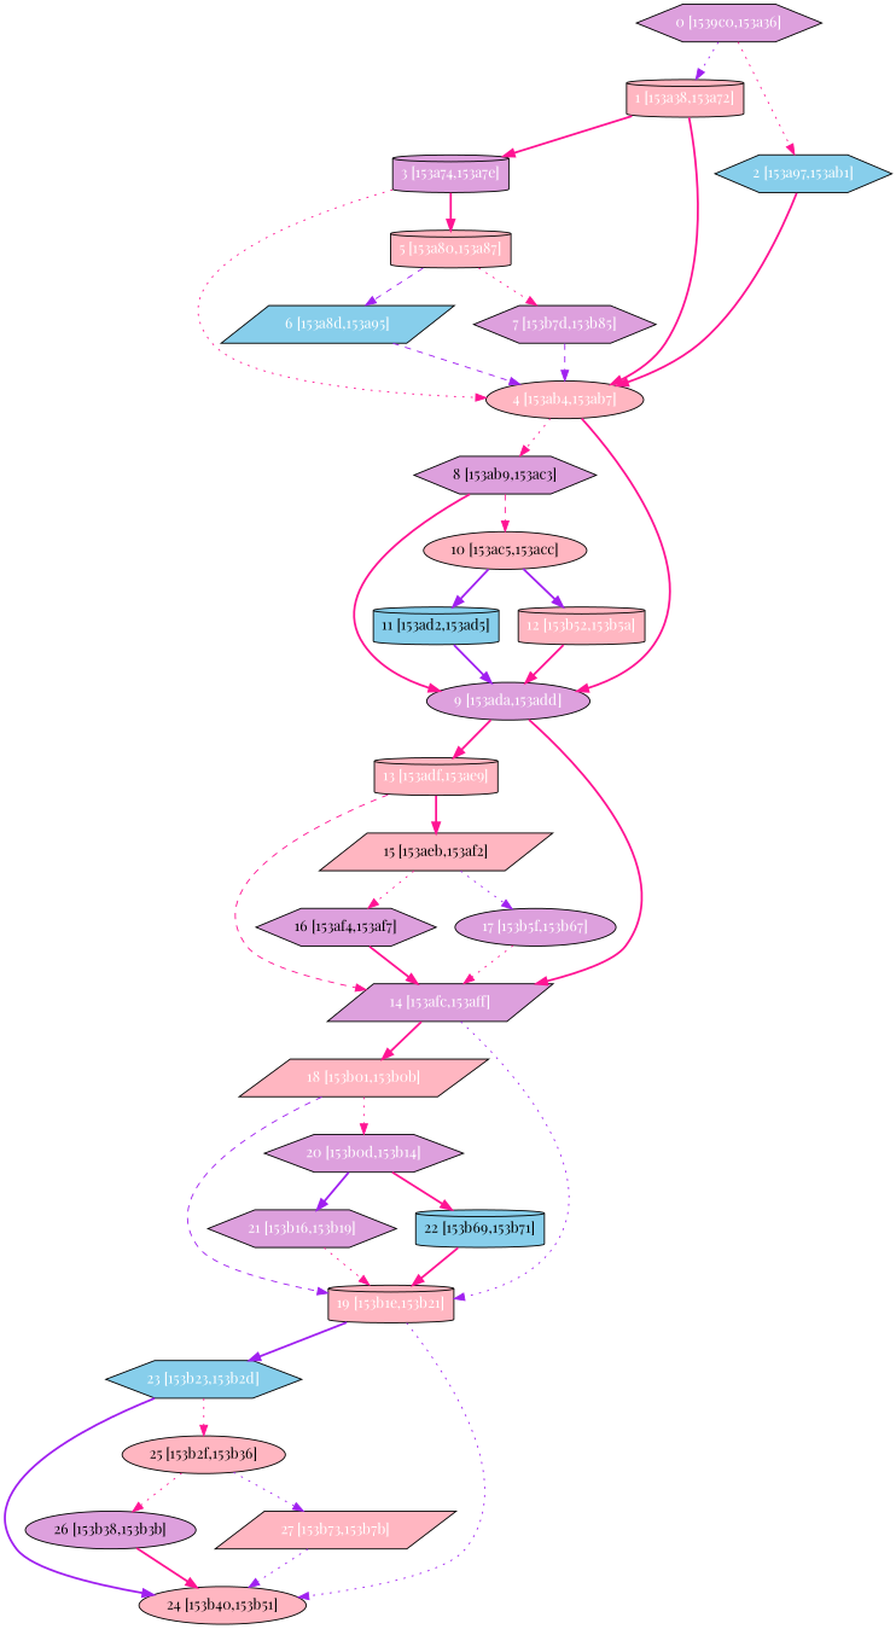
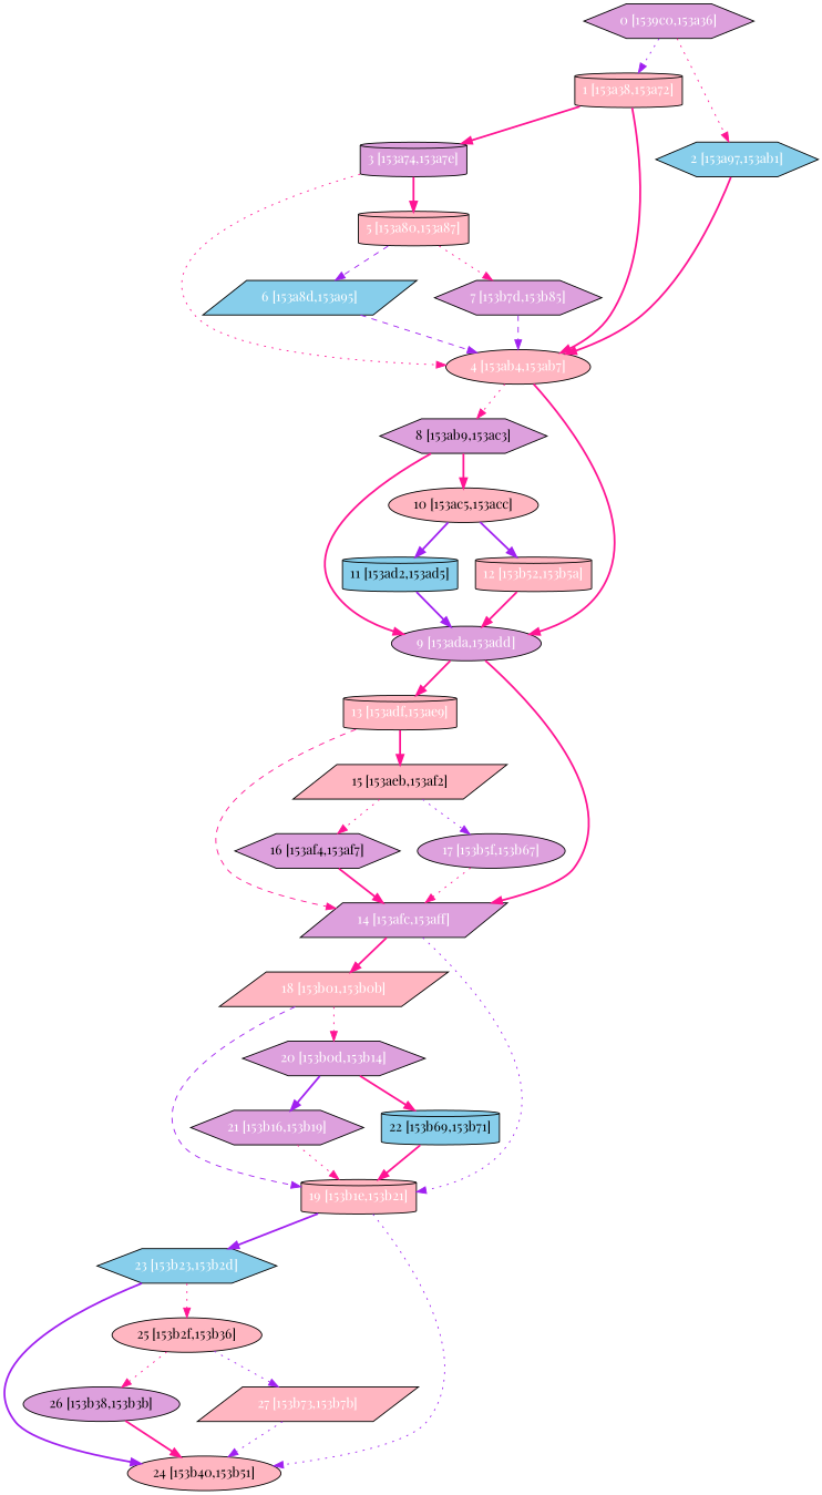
  digraph {
    fontname="Playfair Display"
    node [fillcolor=lightpink fontcolor="#ffffff" fontname="Playfair Display" shape=hexagon style=filled]
    edge [color=deeppink fontname="Playfair Display" style=bold]
    n1 [fillcolor=plum label="0 [1539c0,153a36]"]
    n2 [label="1 [153a38,153a72]" shape=cylinder]
    n3 [fillcolor=skyblue label="2 [153a97,153ab1]"]
    n4 [fillcolor=plum label="3 [153a74,153a7e]" shape=cylinder]
    n5 [label="4 [153ab4,153ab7]" shape=ellipse]
    n6 [label="5 [153a80,153a87]" shape=cylinder]
    n7 [fillcolor=plum fontcolor="#000000" label="8 [153ab9,153ac3]"]
    n8 [fillcolor=plum label="9 [153ada,153add]" shape=ellipse]
    n9 [fillcolor=skyblue label="6 [153a8d,153a95]" shape=parallelogram]
    n10 [fillcolor=plum label="7 [153b7d,153b85]"]
    n11 [fontcolor="#000000" label="10 [153ac5,153acc]" shape=ellipse]
    n12 [label="13 [153adf,153ae9]" shape=cylinder]
    n13 [fillcolor=plum label="14 [153afc,153aff]" shape=parallelogram]
    n14 [fillcolor=skyblue fontcolor="#000000" label="11 [153ad2,153ad5]" shape=cylinder]
    n15 [label="12 [153b52,153b5a]" shape=cylinder]
    n16 [fontcolor="#000000" label="15 [153aeb,153af2]" shape=parallelogram]
    n17 [label="18 [153b01,153b0b]" shape=parallelogram]
    n18 [label="19 [153b1e,153b21]" shape=cylinder]
    n19 [fillcolor=plum fontcolor="#000000" label="16 [153af4,153af7]"]
    n20 [fillcolor=plum label="17 [153b5f,153b67]" shape=ellipse]
    n21 [fillcolor=plum label="20 [153b0d,153b14]"]
    n22 [fillcolor=skyblue label="23 [153b23,153b2d]"]
    n23 [fontcolor="#000000" label="24 [153b40,153b51]" shape=ellipse]
    n24 [fillcolor=plum label="21 [153b16,153b19]"]
    n25 [fillcolor=skyblue fontcolor="#000000" label="22 [153b69,153b71]" shape=cylinder]
    n26 [fontcolor="#000000" label="25 [153b2f,153b36]" shape=ellipse]
    n27 [fillcolor=plum fontcolor="#000000" label="26 [153b38,153b3b]" shape=ellipse]
    n28 [label="27 [153b73,153b7b]" shape=parallelogram]
    n1 -> n2 [color=purple style=dotted]
    n1 -> n3 [style=dotted]
    n2 -> n4
    n2 -> n5
    n3 -> n5
    n4 -> n5 [style=dotted]
    n4 -> n6
    n5 -> n7 [style=dotted]
    n5 -> n8
    n6 -> n9 [color=purple style=dashed]
    n6 -> n10 [style=dotted]
    n7 -> n8
-   n7 -> n11 [style=dashed]
+   n7 -> n11
    n8 -> n12
    n8 -> n13
    n9 -> n5 [color=purple style=dashed]
    n10 -> n5 [color=purple style=dashed]
    n11 -> n14 [color=purple]
    n11 -> n15 [color=purple]
    n12 -> n13 [style=dashed]
    n12 -> n16
    n13 -> n17
    n13 -> n18 [color=purple style=dotted]
    n14 -> n8 [color=purple]
    n15 -> n8
    n16 -> n19 [style=dotted]
    n16 -> n20 [color=purple style=dotted]
    n17 -> n18 [color=purple style=dashed]
    n17 -> n21 [style=dotted]
    n18 -> n22 [color=purple]
    n18 -> n23 [color=purple style=dotted]
    n19 -> n13
    n20 -> n13 [style=dotted]
    n21 -> n24 [color=purple]
    n21 -> n25
    n22 -> n23 [color=purple]
    n22 -> n26 [style=dotted]
    n24 -> n18 [style=dotted]
    n25 -> n18
    n26 -> n27 [style=dotted]
    n26 -> n28 [color=purple style=dotted]
    n27 -> n23
    n28 -> n23 [color=purple style=dotted]
  }
